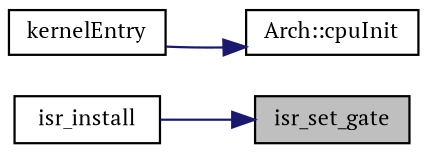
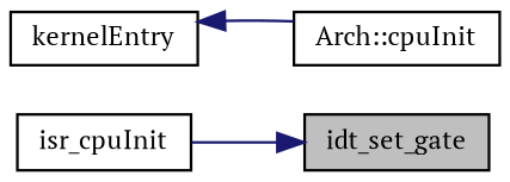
  digraph {
    fontname="PT Serif"
    rankdir=RL
    node [color=black fillcolor=white fontname="PT Serif" fontsize=10 shape=record style=filled]
    edge [color=midnightblue dir=back fontname="PT Serif" fontsize=10 labelfontname=Helvetica labelfontsize=10 style=solid]
-   n1 [fillcolor=grey75 fontcolor=black height=0.2 label=isr_set_gate width=0.4]
-   n2 [height=0.2 label=isr_install width=0.4]
+   n1 [fillcolor=grey75 fontcolor=black height=0.2 label=idt_set_gate width=0.4]
+   n2 [height=0.2 label=isr_cpuInit width=0.4]
    n3 [height=0.2 label="Arch::cpuInit" width=0.4]
    n4 [height=0.2 label=kernelEntry width=0.4]
    n1 -> n2
-   n3 -> n4
+   n4 -> n3
  }
